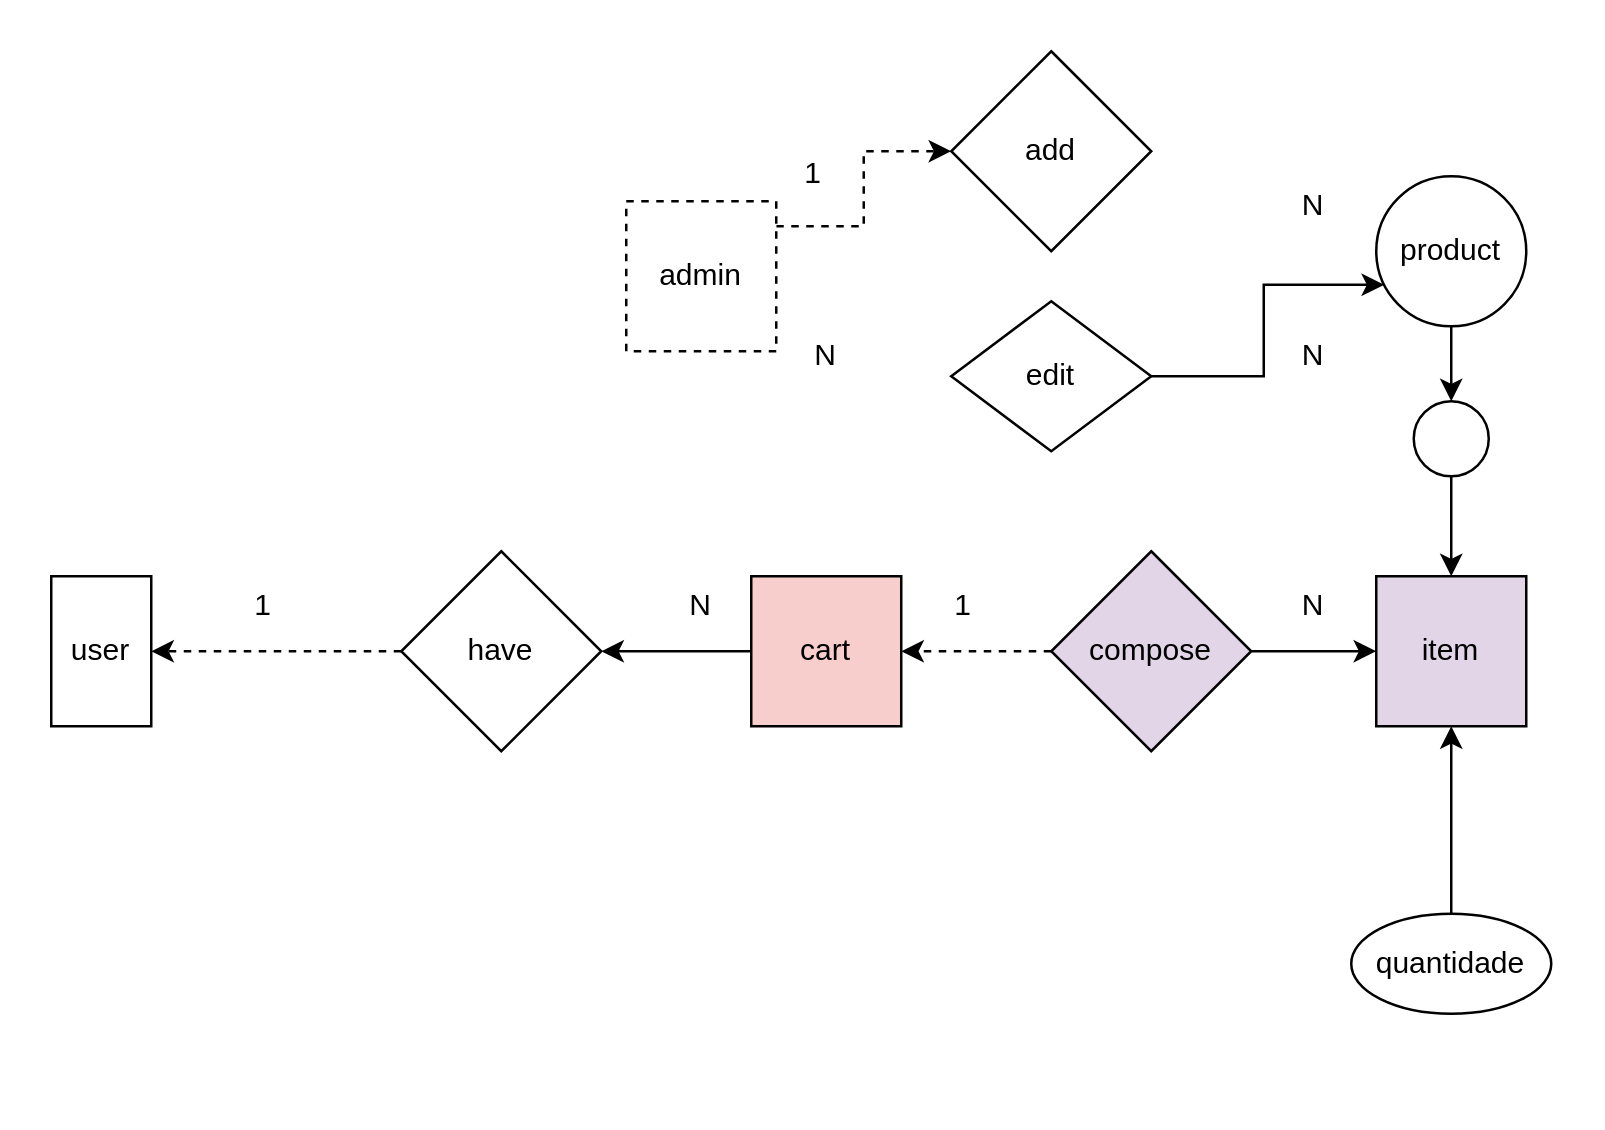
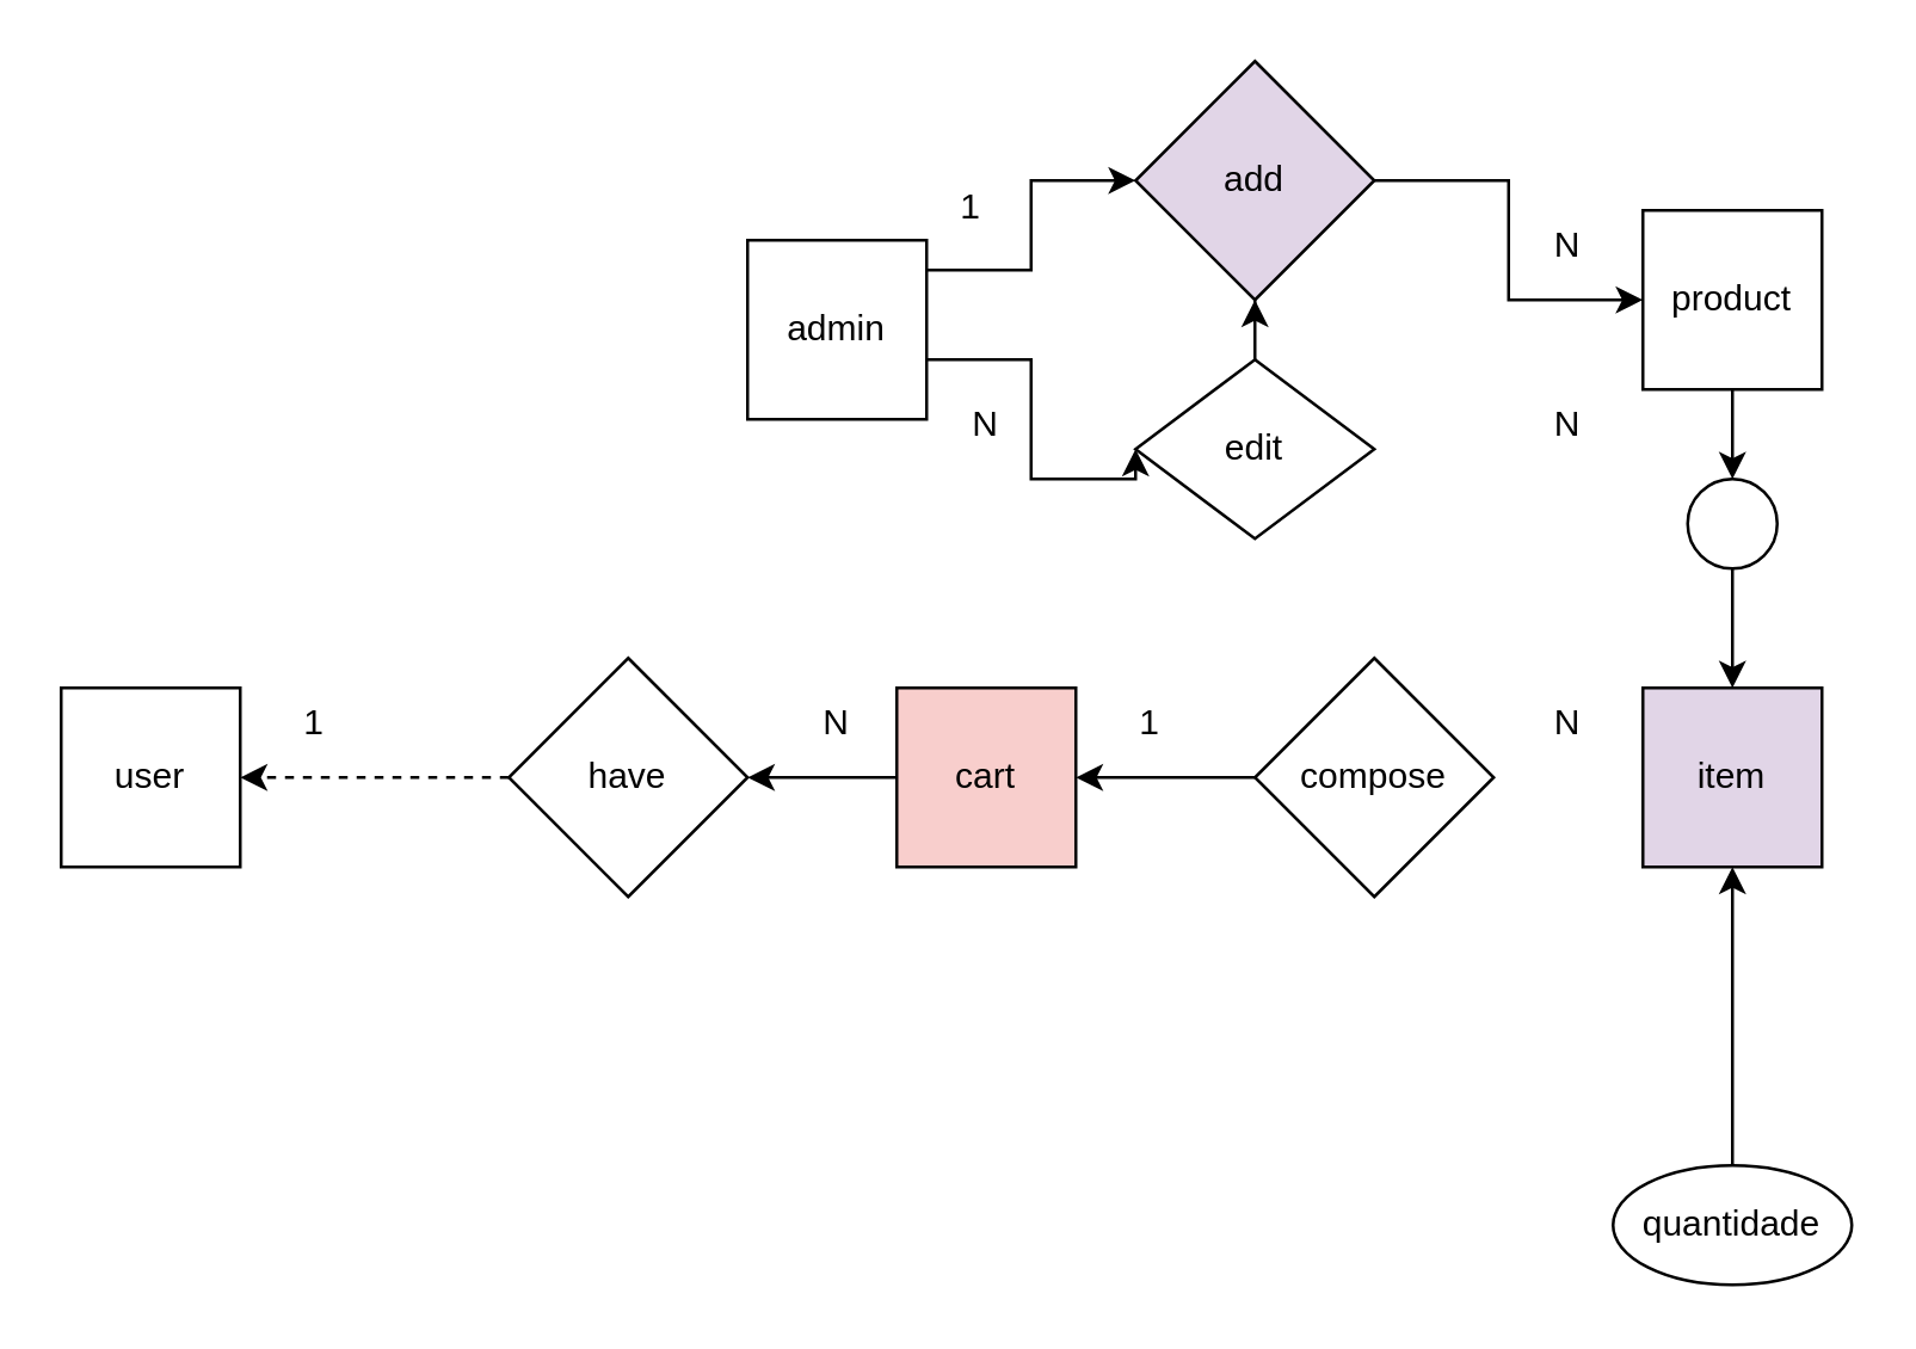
  <mxCell id="0" />
  <mxCell id="1" parent="0" />
  <mxCell id="2" value="" style="edgeStyle=orthogonalEdgeStyle;rounded=0;orthogonalLoop=1;jettySize=auto;html=1;" edge="1" parent="1" source="3" target="6"><mxGeometry relative="1" as="geometry" /></mxCell>
- <mxCell id="3" value="&lt;div&gt;product&lt;/div&gt;" style="ellipse;whiteSpace=wrap;html=1;aspect=fixed;" vertex="1" parent="1"><mxGeometry x="550" y="70" width="60" height="60" as="geometry" /></mxCell>
+ <mxCell id="3" value="&lt;div&gt;product&lt;/div&gt;" style="whiteSpace=wrap;html=1;aspect=fixed;" vertex="1" parent="1"><mxGeometry x="550" y="70" width="60" height="60" as="geometry" /></mxCell>
  <mxCell id="4" value="&lt;div&gt;item&lt;/div&gt;" style="whiteSpace=wrap;html=1;aspect=fixed;fillColor=#e1d5e7;" vertex="1" parent="1"><mxGeometry x="550" y="230" width="60" height="60" as="geometry" /></mxCell>
  <mxCell id="5" value="" style="edgeStyle=orthogonalEdgeStyle;rounded=0;orthogonalLoop=1;jettySize=auto;html=1;" edge="1" parent="1" source="6" target="4"><mxGeometry relative="1" as="geometry" /></mxCell>
  <mxCell id="6" value="" style="ellipse;whiteSpace=wrap;html=1;aspect=fixed;" vertex="1" parent="1"><mxGeometry x="565" y="160" width="30" height="30" as="geometry" /></mxCell>
  <mxCell id="7" value="" style="edgeStyle=orthogonalEdgeStyle;rounded=0;orthogonalLoop=1;jettySize=auto;html=1;" edge="1" parent="1" source="8" target="4"><mxGeometry relative="1" as="geometry" /></mxCell>
- <mxCell id="8" value="quantidade" style="ellipse;whiteSpace=wrap;html=1;" vertex="1" parent="1"><mxGeometry x="540" y="365" width="80" height="40" as="geometry" /></mxCell>
+ <mxCell id="8" value="quantidade" style="ellipse;whiteSpace=wrap;html=1;" vertex="1" parent="1"><mxGeometry x="540" y="390" width="80" height="40" as="geometry" /></mxCell>
  <mxCell id="9" value="" style="edgeStyle=orthogonalEdgeStyle;rounded=0;orthogonalLoop=1;jettySize=auto;html=1;" edge="1" parent="1" source="10" target="18"><mxGeometry relative="1" as="geometry" /></mxCell>
  <mxCell id="10" value="cart" style="whiteSpace=wrap;html=1;aspect=fixed;fillColor=#f8cecc;" vertex="1" parent="1"><mxGeometry x="300" y="230" width="60" height="60" as="geometry" /></mxCell>
- <mxCell id="11" value="" style="edgeStyle=orthogonalEdgeStyle;rounded=0;orthogonalLoop=1;jettySize=auto;html=1;" edge="1" parent="1" source="13" target="4"><mxGeometry relative="1" as="geometry" /></mxCell>
- <mxCell id="12" value="" style="edgeStyle=orthogonalEdgeStyle;rounded=0;orthogonalLoop=1;jettySize=auto;html=1;dashed=1;" edge="1" parent="1" source="13" target="10"><mxGeometry relative="1" as="geometry" /></mxCell>
- <mxCell id="13" value="compose" style="rhombus;whiteSpace=wrap;html=1;fillColor=#e1d5e7;" vertex="1" parent="1"><mxGeometry x="420" y="220" width="80" height="80" as="geometry" /></mxCell>
+ <mxCell id="12" value="" style="edgeStyle=orthogonalEdgeStyle;rounded=0;orthogonalLoop=1;jettySize=auto;html=1;" edge="1" parent="1" source="13" target="10"><mxGeometry relative="1" as="geometry" /></mxCell>
+ <mxCell id="13" value="compose" style="rhombus;whiteSpace=wrap;html=1;" vertex="1" parent="1"><mxGeometry x="420" y="220" width="80" height="80" as="geometry" /></mxCell>
  <mxCell id="14" value="N" style="text;html=1;align=center;verticalAlign=middle;whiteSpace=wrap;rounded=0;" vertex="1" parent="1"><mxGeometry x="510" y="230" width="30" height="23" as="geometry" /></mxCell>
  <mxCell id="15" value="1" style="text;html=1;align=center;verticalAlign=middle;whiteSpace=wrap;rounded=0;" vertex="1" parent="1"><mxGeometry x="370" y="230" width="30" height="23" as="geometry" /></mxCell>
- <mxCell id="16" value="user" style="whiteSpace=wrap;html=1;aspect=fixed;" vertex="1" parent="1"><mxGeometry x="20" y="230" width="40" height="60" as="geometry" /></mxCell>
+ <mxCell id="16" value="user" style="whiteSpace=wrap;html=1;aspect=fixed;" vertex="1" parent="1"><mxGeometry x="20" y="230" width="60" height="60" as="geometry" /></mxCell>
  <mxCell id="17" value="" style="edgeStyle=orthogonalEdgeStyle;rounded=0;orthogonalLoop=1;jettySize=auto;html=1;dashed=1;" edge="1" parent="1" source="18" target="16"><mxGeometry relative="1" as="geometry" /></mxCell>
- <mxCell id="18" value="have" style="rhombus;whiteSpace=wrap;html=1;" vertex="1" parent="1"><mxGeometry x="160" y="220" width="80" height="80" as="geometry" /></mxCell>
- <mxCell id="19" style="edgeStyle=orthogonalEdgeStyle;rounded=0;orthogonalLoop=1;jettySize=auto;html=1;entryX=0;entryY=0.5;entryDx=0;entryDy=0;dashed=1;" edge="1" parent="1" source="21" target="23"><mxGeometry relative="1" as="geometry"><Array as="points"><mxPoint x="345" y="90" /><mxPoint x="345" y="60" /></Array></mxGeometry></mxCell>
- <mxCell id="21" value="&lt;div&gt;admin&lt;/div&gt;" style="whiteSpace=wrap;html=1;aspect=fixed;dashed=1;" vertex="1" parent="1"><mxGeometry x="250" y="80" width="60" height="60" as="geometry" /></mxCell>
- <mxCell id="23" value="add" style="rhombus;whiteSpace=wrap;html=1;" vertex="1" parent="1"><mxGeometry x="380" y="20" width="80" height="80" as="geometry" /></mxCell>
- <mxCell id="24" style="edgeStyle=orthogonalEdgeStyle;rounded=0;orthogonalLoop=1;jettySize=auto;html=1;entryX=0;entryY=0.75;entryDx=0;entryDy=0;" edge="1" parent="1" source="25" target="3"><mxGeometry relative="1" as="geometry" /></mxCell>
+ <mxCell id="18" value="have" style="rhombus;whiteSpace=wrap;html=1;" vertex="1" parent="1"><mxGeometry x="170" y="220" width="80" height="80" as="geometry" /></mxCell>
+ <mxCell id="19" style="edgeStyle=orthogonalEdgeStyle;rounded=0;orthogonalLoop=1;jettySize=auto;html=1;entryX=0;entryY=0.5;entryDx=0;entryDy=0;" edge="1" parent="1" source="21" target="23"><mxGeometry relative="1" as="geometry"><Array as="points"><mxPoint x="345" y="90" /><mxPoint x="345" y="60" /></Array></mxGeometry></mxCell>
+ <mxCell id="20" style="edgeStyle=orthogonalEdgeStyle;rounded=0;orthogonalLoop=1;jettySize=auto;html=1;entryX=0;entryY=0.5;entryDx=0;entryDy=0;" edge="1" parent="1" source="21" target="25"><mxGeometry relative="1" as="geometry"><Array as="points"><mxPoint x="345" y="120" /><mxPoint x="345" y="160" /></Array></mxGeometry></mxCell>
+ <mxCell id="21" value="&lt;div&gt;admin&lt;/div&gt;" style="whiteSpace=wrap;html=1;aspect=fixed;" vertex="1" parent="1"><mxGeometry x="250" y="80" width="60" height="60" as="geometry" /></mxCell>
+ <mxCell id="22" style="edgeStyle=orthogonalEdgeStyle;rounded=0;orthogonalLoop=1;jettySize=auto;html=1;entryX=0;entryY=0.5;entryDx=0;entryDy=0;" edge="1" parent="1" source="23" target="3"><mxGeometry relative="1" as="geometry" /></mxCell>
+ <mxCell id="23" value="add" style="rhombus;whiteSpace=wrap;html=1;fillColor=#e1d5e7;" vertex="1" parent="1"><mxGeometry x="380" y="20" width="80" height="80" as="geometry" /></mxCell>
+ <mxCell id="24" style="edgeStyle=orthogonalEdgeStyle;rounded=0;orthogonalLoop=1;jettySize=auto;html=1;" edge="1" parent="1" source="25" target="23"><mxGeometry relative="1" as="geometry" /></mxCell>
  <mxCell id="25" value="edit" style="rhombus;whiteSpace=wrap;html=1;" vertex="1" parent="1"><mxGeometry x="380" y="120" width="80" height="60" as="geometry" /></mxCell>
  <mxCell id="26" value="N" style="text;html=1;align=center;verticalAlign=middle;whiteSpace=wrap;rounded=0;" vertex="1" parent="1"><mxGeometry x="265" y="230" width="30" height="23" as="geometry" /></mxCell>
  <mxCell id="27" value="1" style="text;html=1;align=center;verticalAlign=middle;whiteSpace=wrap;rounded=0;" vertex="1" parent="1"><mxGeometry x="90" y="230" width="30" height="23" as="geometry" /></mxCell>
  <mxCell id="28" value="N" style="text;html=1;align=center;verticalAlign=middle;whiteSpace=wrap;rounded=0;" vertex="1" parent="1"><mxGeometry x="510" y="70" width="30" height="23" as="geometry" /></mxCell>
  <mxCell id="29" value="1" style="text;html=1;align=center;verticalAlign=middle;whiteSpace=wrap;rounded=0;" vertex="1" parent="1"><mxGeometry x="310" y="57" width="30" height="23" as="geometry" /></mxCell>
  <mxCell id="30" value="N" style="text;html=1;align=center;verticalAlign=middle;whiteSpace=wrap;rounded=0;" vertex="1" parent="1"><mxGeometry x="510" y="130" width="30" height="23" as="geometry" /></mxCell>
  <mxCell id="31" value="N" style="text;html=1;align=center;verticalAlign=middle;whiteSpace=wrap;rounded=0;" vertex="1" parent="1"><mxGeometry x="315" y="130" width="30" height="23" as="geometry" /></mxCell>
